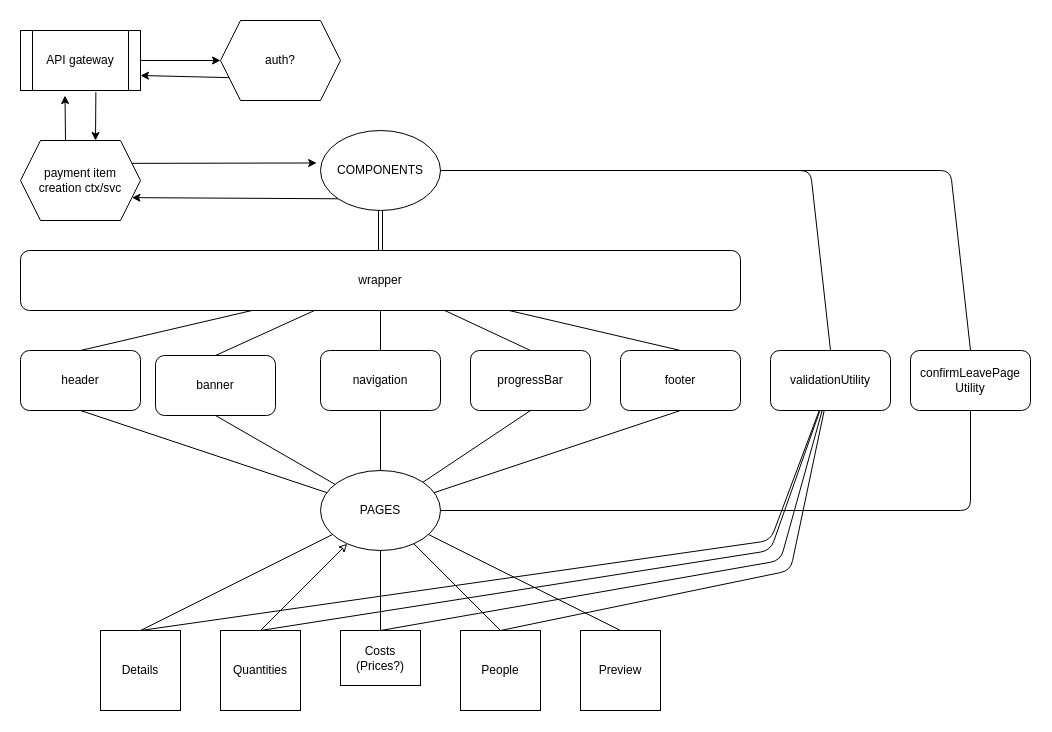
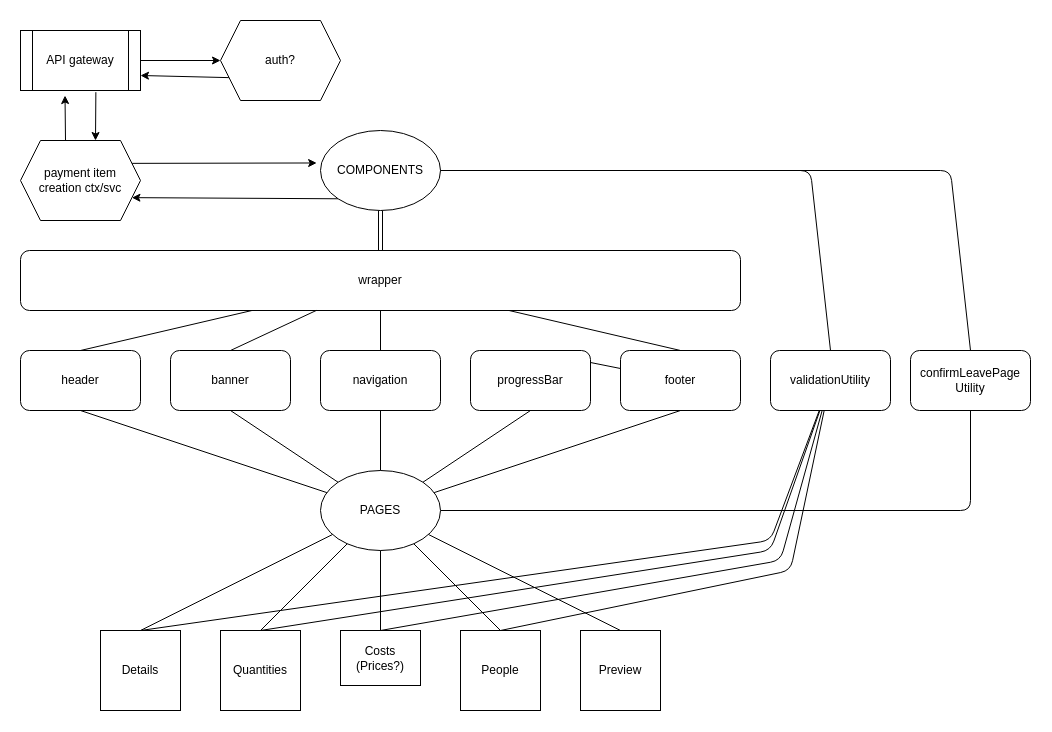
  <mxCell id="0" />
  <mxCell id="1" parent="0" />
  <mxCell id="2" style="edgeStyle=none;html=1;exitX=0;exitY=1;exitDx=0;exitDy=0;entryX=1;entryY=0.75;entryDx=0;entryDy=0;" edge="1" parent="1" source="7" target="10"><mxGeometry relative="1" as="geometry" /></mxCell>
  <mxCell id="3" style="edgeStyle=none;html=1;exitX=1;exitY=0.5;exitDx=0;exitDy=0;endArrow=none;endFill=0;" edge="1" parent="1" source="4" target="48"><mxGeometry relative="1" as="geometry"><Array as="points"><mxPoint x="970" y="510" /></Array></mxGeometry></mxCell>
  <mxCell id="4" value="PAGES" style="ellipse;whiteSpace=wrap;html=1;" vertex="1" parent="1"><mxGeometry x="320" y="470" width="120" height="80" as="geometry" /></mxCell>
  <mxCell id="5" style="edgeStyle=none;html=1;exitX=0.5;exitY=1;exitDx=0;exitDy=0;entryX=0.5;entryY=0;entryDx=0;entryDy=0;shape=link;" edge="1" parent="1" source="7" target="16"><mxGeometry relative="1" as="geometry" /></mxCell>
  <mxCell id="6" style="edgeStyle=none;html=1;exitX=1;exitY=0.5;exitDx=0;exitDy=0;entryX=0.5;entryY=0;entryDx=0;entryDy=0;endArrow=none;endFill=0;" edge="1" parent="1" source="7" target="46"><mxGeometry relative="1" as="geometry"><Array as="points"><mxPoint x="650" y="170" /><mxPoint x="810" y="170" /></Array></mxGeometry></mxCell>
  <mxCell id="7" value="COMPONENTS" style="ellipse;whiteSpace=wrap;html=1;" vertex="1" parent="1"><mxGeometry x="320" y="130" width="120" height="80" as="geometry" /></mxCell>
  <mxCell id="8" style="edgeStyle=none;html=1;exitX=0.375;exitY=0;exitDx=0;exitDy=0;entryX=0.371;entryY=1.084;entryDx=0;entryDy=0;entryPerimeter=0;" edge="1" parent="1" source="10" target="13"><mxGeometry relative="1" as="geometry" /></mxCell>
  <mxCell id="9" style="edgeStyle=none;html=1;exitX=1;exitY=0.25;exitDx=0;exitDy=0;entryX=-0.032;entryY=0.406;entryDx=0;entryDy=0;entryPerimeter=0;" edge="1" parent="1" source="10" target="7"><mxGeometry relative="1" as="geometry" /></mxCell>
  <mxCell id="10" value="payment item creation ctx/svc" style="shape=hexagon;perimeter=hexagonPerimeter2;whiteSpace=wrap;html=1;fixedSize=1;" vertex="1" parent="1"><mxGeometry x="20" y="140" width="120" height="80" as="geometry" /></mxCell>
  <mxCell id="11" style="edgeStyle=none;html=1;exitX=0.628;exitY=1.028;exitDx=0;exitDy=0;entryX=0.625;entryY=0;entryDx=0;entryDy=0;exitPerimeter=0;" edge="1" parent="1" source="13" target="10"><mxGeometry relative="1" as="geometry" /></mxCell>
  <mxCell id="12" style="edgeStyle=none;html=1;exitX=1;exitY=0.5;exitDx=0;exitDy=0;entryX=0;entryY=0.5;entryDx=0;entryDy=0;" edge="1" parent="1" source="13" target="15"><mxGeometry relative="1" as="geometry" /></mxCell>
  <mxCell id="13" value="API gateway" style="shape=process;whiteSpace=wrap;html=1;backgroundOutline=1;" vertex="1" parent="1"><mxGeometry x="20" y="30" width="120" height="60" as="geometry" /></mxCell>
  <mxCell id="14" style="edgeStyle=none;html=1;exitX=0;exitY=0.75;exitDx=0;exitDy=0;entryX=1;entryY=0.75;entryDx=0;entryDy=0;" edge="1" parent="1" source="15" target="13"><mxGeometry relative="1" as="geometry" /></mxCell>
  <mxCell id="15" value="auth?" style="shape=hexagon;perimeter=hexagonPerimeter2;whiteSpace=wrap;html=1;fixedSize=1;" vertex="1" parent="1"><mxGeometry x="220" y="20" width="120" height="80" as="geometry" /></mxCell>
  <mxCell id="16" value="wrapper" style="rounded=1;whiteSpace=wrap;html=1;" vertex="1" parent="1"><mxGeometry x="20" y="250" width="720" height="60" as="geometry" /></mxCell>
  <mxCell id="17" style="edgeStyle=none;html=1;exitX=0.5;exitY=0;exitDx=0;exitDy=0;endArrow=none;endFill=0;" edge="1" parent="1" source="19" target="16"><mxGeometry relative="1" as="geometry" /></mxCell>
  <mxCell id="18" style="edgeStyle=none;html=1;exitX=0.5;exitY=1;exitDx=0;exitDy=0;endArrow=none;endFill=0;" edge="1" parent="1" source="19" target="4"><mxGeometry relative="1" as="geometry" /></mxCell>
  <mxCell id="19" value="header" style="rounded=1;whiteSpace=wrap;html=1;" vertex="1" parent="1"><mxGeometry x="20" y="350" width="120" height="60" as="geometry" /></mxCell>
  <mxCell id="20" style="edgeStyle=none;html=1;exitX=0.5;exitY=0;exitDx=0;exitDy=0;endArrow=none;endFill=0;" edge="1" parent="1" source="22" target="16"><mxGeometry relative="1" as="geometry" /></mxCell>
  <mxCell id="21" style="edgeStyle=none;html=1;exitX=0.5;exitY=1;exitDx=0;exitDy=0;endArrow=none;endFill=0;" edge="1" parent="1" source="22" target="4"><mxGeometry relative="1" as="geometry" /></mxCell>
- <mxCell id="22" value="banner" style="rounded=1;whiteSpace=wrap;html=1;" vertex="1" parent="1"><mxGeometry x="155" y="355" width="120" height="60" as="geometry" /></mxCell>
+ <mxCell id="22" value="banner" style="rounded=1;whiteSpace=wrap;html=1;" vertex="1" parent="1"><mxGeometry x="170" y="350" width="120" height="60" as="geometry" /></mxCell>
  <mxCell id="23" style="edgeStyle=none;html=1;exitX=0.5;exitY=0;exitDx=0;exitDy=0;endArrow=none;endFill=0;" edge="1" parent="1" source="25" target="16"><mxGeometry relative="1" as="geometry" /></mxCell>
  <mxCell id="24" style="edgeStyle=none;html=1;exitX=0.5;exitY=1;exitDx=0;exitDy=0;endArrow=none;endFill=0;" edge="1" parent="1" source="25" target="4"><mxGeometry relative="1" as="geometry" /></mxCell>
  <mxCell id="25" value="navigation" style="rounded=1;whiteSpace=wrap;html=1;" vertex="1" parent="1"><mxGeometry x="320" y="350" width="120" height="60" as="geometry" /></mxCell>
  <mxCell id="26" style="edgeStyle=none;html=1;exitX=0.5;exitY=0;exitDx=0;exitDy=0;endArrow=none;endFill=0;" edge="1" parent="1" source="28" target="16"><mxGeometry relative="1" as="geometry" /></mxCell>
  <mxCell id="27" style="edgeStyle=none;html=1;exitX=0.5;exitY=1;exitDx=0;exitDy=0;endArrow=none;endFill=0;" edge="1" parent="1" source="28" target="4"><mxGeometry relative="1" as="geometry" /></mxCell>
  <mxCell id="28" value="footer" style="rounded=1;whiteSpace=wrap;html=1;" vertex="1" parent="1"><mxGeometry x="620" y="350" width="120" height="60" as="geometry" /></mxCell>
  <mxCell id="29" style="edgeStyle=none;html=1;exitX=0.5;exitY=0;exitDx=0;exitDy=0;endArrow=none;endFill=0;" edge="1" parent="1" source="31" target="4"><mxGeometry relative="1" as="geometry" /></mxCell>
  <mxCell id="30" style="edgeStyle=none;html=1;exitX=0.5;exitY=0;exitDx=0;exitDy=0;endArrow=none;endFill=0;" edge="1" parent="1" source="31" target="46"><mxGeometry relative="1" as="geometry"><Array as="points"><mxPoint x="770" y="540" /></Array></mxGeometry></mxCell>
  <mxCell id="31" value="Details" style="whiteSpace=wrap;html=1;aspect=fixed;" vertex="1" parent="1"><mxGeometry x="100" y="630" width="80" height="80" as="geometry" /></mxCell>
- <mxCell id="32" style="edgeStyle=none;html=1;exitX=0.5;exitY=0;exitDx=0;exitDy=0;endArrow=classic;endFill=0;" edge="1" parent="1" source="34" target="4"><mxGeometry relative="1" as="geometry" /></mxCell>
+ <mxCell id="32" style="edgeStyle=none;html=1;exitX=0.5;exitY=0;exitDx=0;exitDy=0;endArrow=none;endFill=0;" edge="1" parent="1" source="34" target="4"><mxGeometry relative="1" as="geometry" /></mxCell>
  <mxCell id="33" style="edgeStyle=none;html=1;exitX=0.5;exitY=0;exitDx=0;exitDy=0;endArrow=none;endFill=0;" edge="1" parent="1" source="34" target="46"><mxGeometry relative="1" as="geometry"><Array as="points"><mxPoint x="770" y="550" /></Array></mxGeometry></mxCell>
  <mxCell id="34" value="Quantities" style="whiteSpace=wrap;html=1;aspect=fixed;" vertex="1" parent="1"><mxGeometry x="220" y="630" width="80" height="80" as="geometry" /></mxCell>
- <mxCell id="35" style="edgeStyle=none;html=1;exitX=0.5;exitY=0;exitDx=0;exitDy=0;endArrow=none;endFill=0;" edge="1" parent="1" source="37" target="16"><mxGeometry relative="1" as="geometry" /></mxCell>
+ <mxCell id="35" style="edgeStyle=none;html=1;exitX=0.5;exitY=0;exitDx=0;exitDy=0;endArrow=none;endFill=0;" edge="1" parent="1" source="37" target="28"><mxGeometry relative="1" as="geometry" /></mxCell>
  <mxCell id="36" style="edgeStyle=none;html=1;exitX=0.5;exitY=1;exitDx=0;exitDy=0;endArrow=none;endFill=0;" edge="1" parent="1" source="37" target="4"><mxGeometry relative="1" as="geometry" /></mxCell>
  <mxCell id="37" value="progressBar" style="rounded=1;whiteSpace=wrap;html=1;" vertex="1" parent="1"><mxGeometry x="470" y="350" width="120" height="60" as="geometry" /></mxCell>
  <mxCell id="38" style="edgeStyle=none;html=1;exitX=0.5;exitY=0;exitDx=0;exitDy=0;endArrow=none;endFill=0;" edge="1" parent="1" source="40" target="4"><mxGeometry relative="1" as="geometry" /></mxCell>
  <mxCell id="39" style="edgeStyle=none;html=1;exitX=0.5;exitY=0;exitDx=0;exitDy=0;endArrow=none;endFill=0;" edge="1" parent="1" source="40" target="46"><mxGeometry relative="1" as="geometry"><Array as="points"><mxPoint x="780" y="560" /></Array></mxGeometry></mxCell>
  <mxCell id="40" value="Costs (Prices?)" style="whiteSpace=wrap;html=1;aspect=fixed;" vertex="1" parent="1"><mxGeometry x="340" y="630" width="80" height="55" as="geometry" /></mxCell>
  <mxCell id="41" style="edgeStyle=none;html=1;exitX=0.5;exitY=0;exitDx=0;exitDy=0;endArrow=none;endFill=0;" edge="1" parent="1" source="43" target="4"><mxGeometry relative="1" as="geometry" /></mxCell>
  <mxCell id="42" style="edgeStyle=none;html=1;exitX=0.5;exitY=0;exitDx=0;exitDy=0;endArrow=none;endFill=0;" edge="1" parent="1" source="43" target="46"><mxGeometry relative="1" as="geometry"><Array as="points"><mxPoint x="790" y="570" /></Array></mxGeometry></mxCell>
  <mxCell id="43" value="People" style="whiteSpace=wrap;html=1;aspect=fixed;" vertex="1" parent="1"><mxGeometry x="460" y="630" width="80" height="80" as="geometry" /></mxCell>
  <mxCell id="44" style="edgeStyle=none;html=1;exitX=0.5;exitY=0;exitDx=0;exitDy=0;endArrow=none;endFill=0;" edge="1" parent="1" source="45" target="4"><mxGeometry relative="1" as="geometry" /></mxCell>
  <mxCell id="45" value="Preview" style="whiteSpace=wrap;html=1;aspect=fixed;" vertex="1" parent="1"><mxGeometry x="580" y="630" width="80" height="80" as="geometry" /></mxCell>
  <mxCell id="46" value="validationUtility" style="rounded=1;whiteSpace=wrap;html=1;" vertex="1" parent="1"><mxGeometry x="770" y="350" width="120" height="60" as="geometry" /></mxCell>
  <mxCell id="47" style="edgeStyle=none;html=1;exitX=0.5;exitY=0;exitDx=0;exitDy=0;entryX=1;entryY=0.5;entryDx=0;entryDy=0;endArrow=none;endFill=0;" edge="1" parent="1" source="48" target="7"><mxGeometry relative="1" as="geometry"><Array as="points"><mxPoint x="950" y="170" /></Array></mxGeometry></mxCell>
  <mxCell id="48" value="confirmLeavePage&lt;br&gt;Utility" style="rounded=1;whiteSpace=wrap;html=1;" vertex="1" parent="1"><mxGeometry x="910" y="350" width="120" height="60" as="geometry" /></mxCell>
